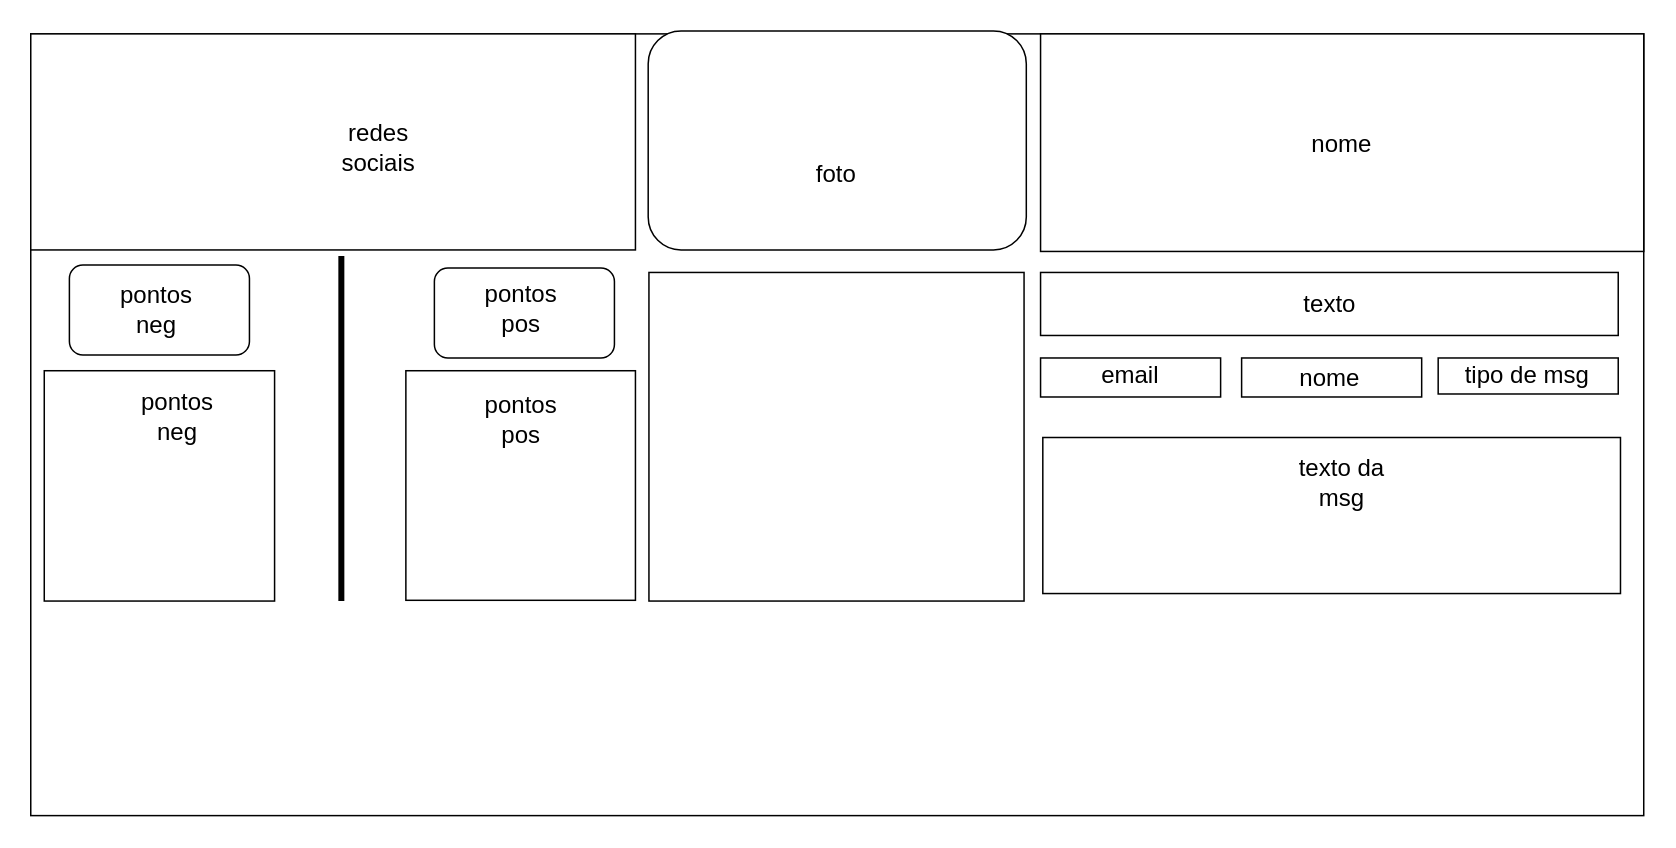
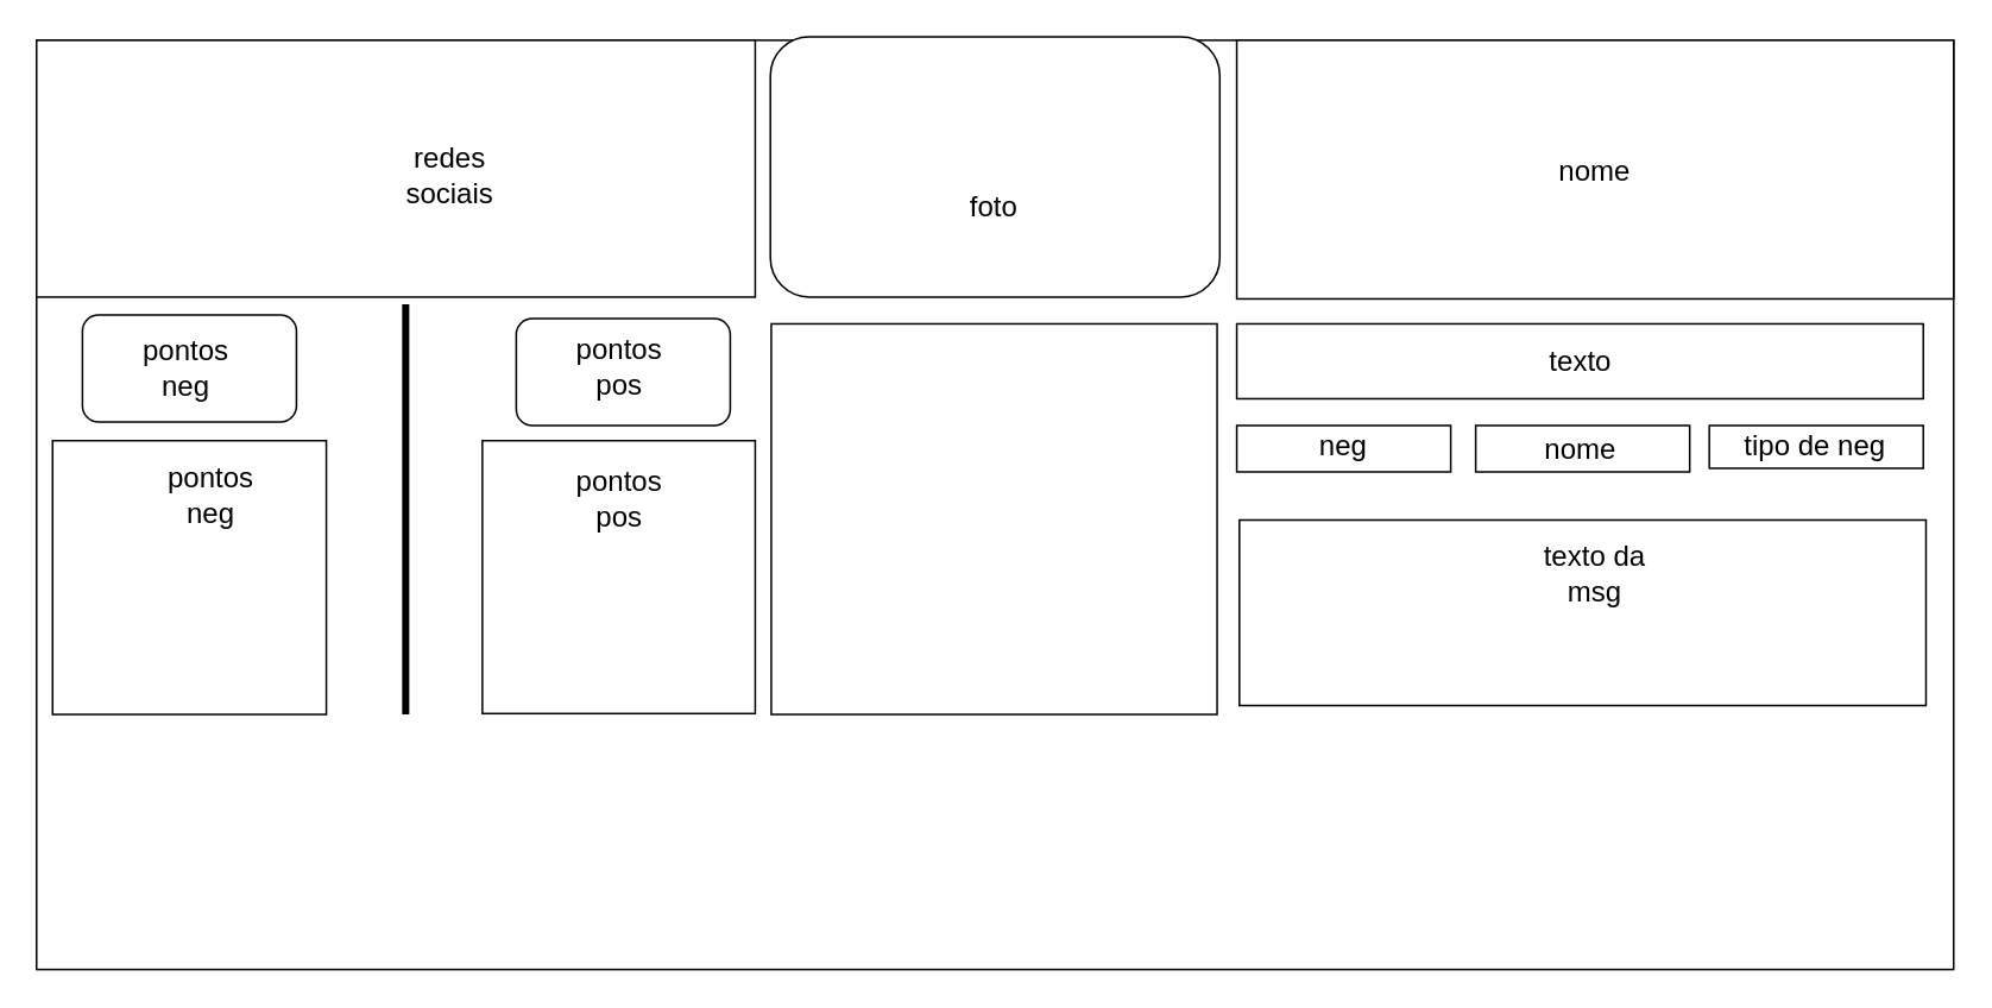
  <mxCell id="0" />
  <mxCell id="1" parent="0" />
  <mxCell id="2" value="" style="rounded=0;whiteSpace=wrap;html=1;" vertex="1" parent="1"><mxGeometry x="20" y="22" width="1075" height="521" as="geometry" /></mxCell>
  <mxCell id="3" value="" style="rounded=1;whiteSpace=wrap;html=1;" vertex="1" parent="1"><mxGeometry x="431.5" y="20" width="252" height="146" as="geometry" /></mxCell>
  <mxCell id="4" value="" style="rounded=0;whiteSpace=wrap;html=1;" vertex="1" parent="1"><mxGeometry x="693" y="22" width="402" height="145" as="geometry" /></mxCell>
  <mxCell id="5" value="" style="rounded=0;whiteSpace=wrap;html=1;" vertex="1" parent="1"><mxGeometry x="20" y="22" width="403" height="144" as="geometry" /></mxCell>
  <mxCell id="6" value="foto" style="text;html=1;align=center;verticalAlign=middle;whiteSpace=wrap;rounded=0;fontSize=16;" vertex="1" parent="1"><mxGeometry x="527" y="100" width="60" height="30" as="geometry" /></mxCell>
  <mxCell id="7" value="nome" style="text;html=1;align=center;verticalAlign=middle;whiteSpace=wrap;rounded=0;fontSize=16;" vertex="1" parent="1"><mxGeometry x="864" y="80" width="60" height="30" as="geometry" /></mxCell>
  <mxCell id="8" value="redes sociais" style="text;html=1;align=center;verticalAlign=middle;whiteSpace=wrap;rounded=0;fontSize=16;" vertex="1" parent="1"><mxGeometry x="222" y="83" width="60" height="30" as="geometry" /></mxCell>
  <mxCell id="9" value="" style="rounded=1;whiteSpace=wrap;html=1;" vertex="1" parent="1"><mxGeometry x="45.75" y="176" width="120" height="60" as="geometry" /></mxCell>
  <mxCell id="10" value="" style="rounded=1;whiteSpace=wrap;html=1;" vertex="1" parent="1"><mxGeometry x="289" y="178" width="120" height="60" as="geometry" /></mxCell>
  <mxCell id="11" value="" style="whiteSpace=wrap;html=1;aspect=fixed;" vertex="1" parent="1"><mxGeometry x="29" y="246.5" width="153.5" height="153.5" as="geometry" /></mxCell>
  <mxCell id="12" value="" style="whiteSpace=wrap;html=1;aspect=fixed;" vertex="1" parent="1"><mxGeometry x="270" y="246.5" width="153" height="153" as="geometry" /></mxCell>
  <mxCell id="13" value="pontos neg" style="text;html=1;align=center;verticalAlign=middle;whiteSpace=wrap;rounded=0;fontSize=16;" vertex="1" parent="1"><mxGeometry x="74" y="191" width="60" height="30" as="geometry" /></mxCell>
  <mxCell id="14" value="pontos pos" style="text;html=1;align=center;verticalAlign=middle;whiteSpace=wrap;rounded=0;fontSize=16;" vertex="1" parent="1"><mxGeometry x="316.5" y="190" width="60" height="30" as="geometry" /></mxCell>
  <mxCell id="15" value="pontos neg" style="text;html=1;align=center;verticalAlign=middle;whiteSpace=wrap;rounded=0;fontSize=16;" vertex="1" parent="1"><mxGeometry x="88" y="262" width="60" height="30" as="geometry" /></mxCell>
  <mxCell id="16" value="pontos pos" style="text;html=1;align=center;verticalAlign=middle;whiteSpace=wrap;rounded=0;fontSize=16;" vertex="1" parent="1"><mxGeometry x="316.5" y="264" width="60" height="30" as="geometry" /></mxCell>
  <mxCell id="17" value="" style="rounded=0;whiteSpace=wrap;html=1;" vertex="1" parent="1"><mxGeometry x="693" y="181" width="385" height="42" as="geometry" /></mxCell>
  <mxCell id="18" value="" style="rounded=0;whiteSpace=wrap;html=1;" vertex="1" parent="1"><mxGeometry x="693" y="238" width="120" height="26" as="geometry" /></mxCell>
  <mxCell id="19" value="" style="rounded=0;whiteSpace=wrap;html=1;" vertex="1" parent="1"><mxGeometry x="827" y="238" width="120" height="26" as="geometry" /></mxCell>
  <mxCell id="20" value="" style="rounded=0;whiteSpace=wrap;html=1;" vertex="1" parent="1"><mxGeometry x="958" y="238" width="120" height="24" as="geometry" /></mxCell>
  <mxCell id="21" value="" style="rounded=0;whiteSpace=wrap;html=1;" vertex="1" parent="1"><mxGeometry x="694.5" y="291" width="385" height="104" as="geometry" /></mxCell>
  <mxCell id="22" value="texto" style="text;html=1;align=center;verticalAlign=middle;whiteSpace=wrap;rounded=0;fontSize=16;" vertex="1" parent="1"><mxGeometry x="856" y="187" width="60" height="30" as="geometry" /></mxCell>
- <mxCell id="23" value="email" style="text;html=1;align=center;verticalAlign=middle;whiteSpace=wrap;rounded=0;fontSize=16;" vertex="1" parent="1"><mxGeometry x="723" y="234" width="60" height="30" as="geometry" /></mxCell>
+ <mxCell id="23" value="neg" style="text;html=1;align=center;verticalAlign=middle;whiteSpace=wrap;rounded=0;fontSize=16;" vertex="1" parent="1"><mxGeometry x="723" y="234" width="60" height="30" as="geometry" /></mxCell>
  <mxCell id="24" value="nome" style="text;html=1;align=center;verticalAlign=middle;whiteSpace=wrap;rounded=0;fontSize=16;" vertex="1" parent="1"><mxGeometry x="856" y="236" width="60" height="30" as="geometry" /></mxCell>
- <mxCell id="25" value="tipo de msg" style="text;html=1;align=center;verticalAlign=middle;whiteSpace=wrap;rounded=0;fontSize=16;" vertex="1" parent="1"><mxGeometry x="958" y="234" width="119" height="30" as="geometry" /></mxCell>
+ <mxCell id="25" value="tipo de neg" style="text;html=1;align=center;verticalAlign=middle;whiteSpace=wrap;rounded=0;fontSize=16;" vertex="1" parent="1"><mxGeometry x="958" y="234" width="119" height="30" as="geometry" /></mxCell>
  <mxCell id="26" value="texto da msg" style="text;html=1;align=center;verticalAlign=middle;whiteSpace=wrap;rounded=0;fontSize=16;" vertex="1" parent="1"><mxGeometry x="864" y="306" width="60" height="30" as="geometry" /></mxCell>
  <mxCell id="27" value="" style="rounded=0;whiteSpace=wrap;html=1;" vertex="1" parent="1"><mxGeometry x="432" y="181" width="250" height="219" as="geometry" /></mxCell>
  <mxCell id="28" style="edgeStyle=none;curved=1;rounded=0;orthogonalLoop=1;jettySize=auto;html=1;exitX=0.5;exitY=1;exitDx=0;exitDy=0;fontSize=12;startSize=8;endSize=8;" edge="1" parent="1" source="14" target="14"><mxGeometry relative="1" as="geometry" /></mxCell>
  <mxCell id="29" style="edgeStyle=none;curved=1;rounded=0;orthogonalLoop=1;jettySize=auto;html=1;exitX=0;exitY=0.5;exitDx=0;exitDy=0;fontSize=12;startSize=8;endSize=8;" edge="1" parent="1" source="9" target="9"><mxGeometry relative="1" as="geometry" /></mxCell>
  <mxCell id="30" style="edgeStyle=none;curved=1;rounded=0;orthogonalLoop=1;jettySize=auto;html=1;exitX=1;exitY=0.5;exitDx=0;exitDy=0;fontSize=12;startSize=8;endSize=8;" edge="1" parent="1" source="9" target="9"><mxGeometry relative="1" as="geometry" /></mxCell>
  <mxCell id="31" value="" style="line;strokeWidth=4;direction=south;html=1;perimeter=backbonePerimeter;points=[];outlineConnect=0;" vertex="1" parent="1"><mxGeometry x="222" y="170" width="10" height="230" as="geometry" /></mxCell>
